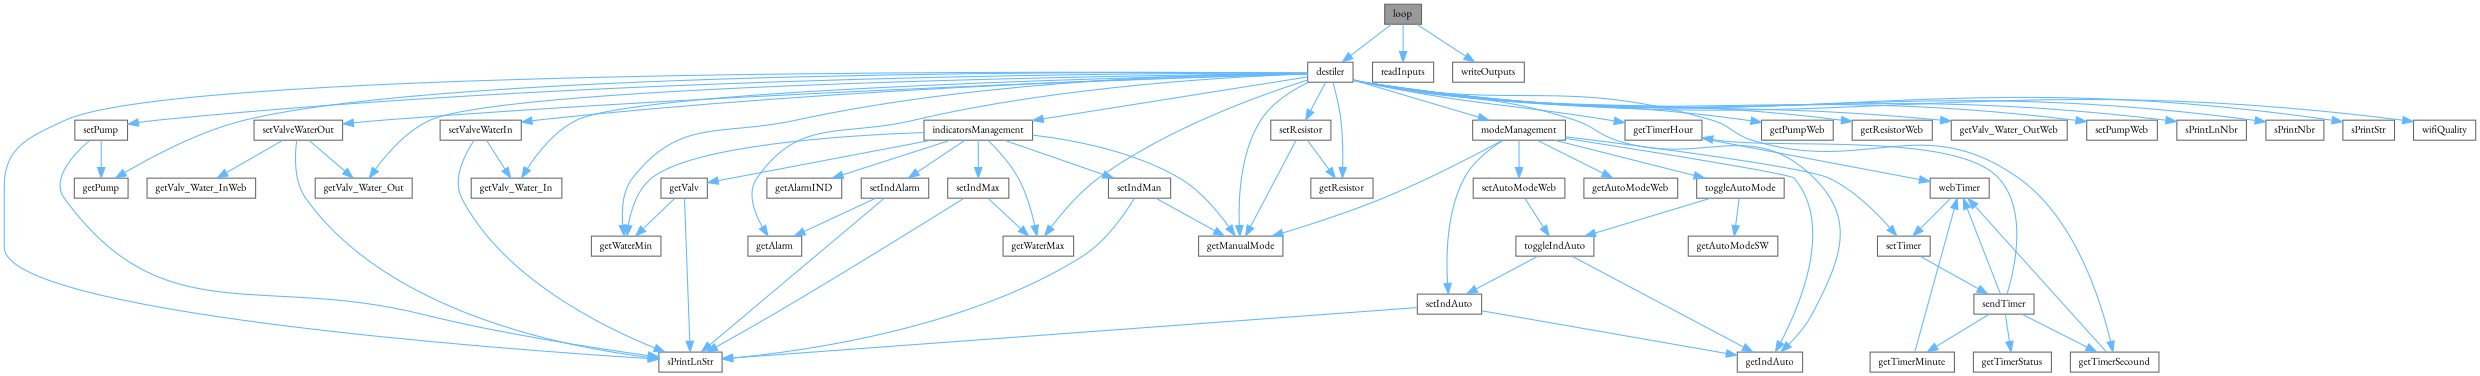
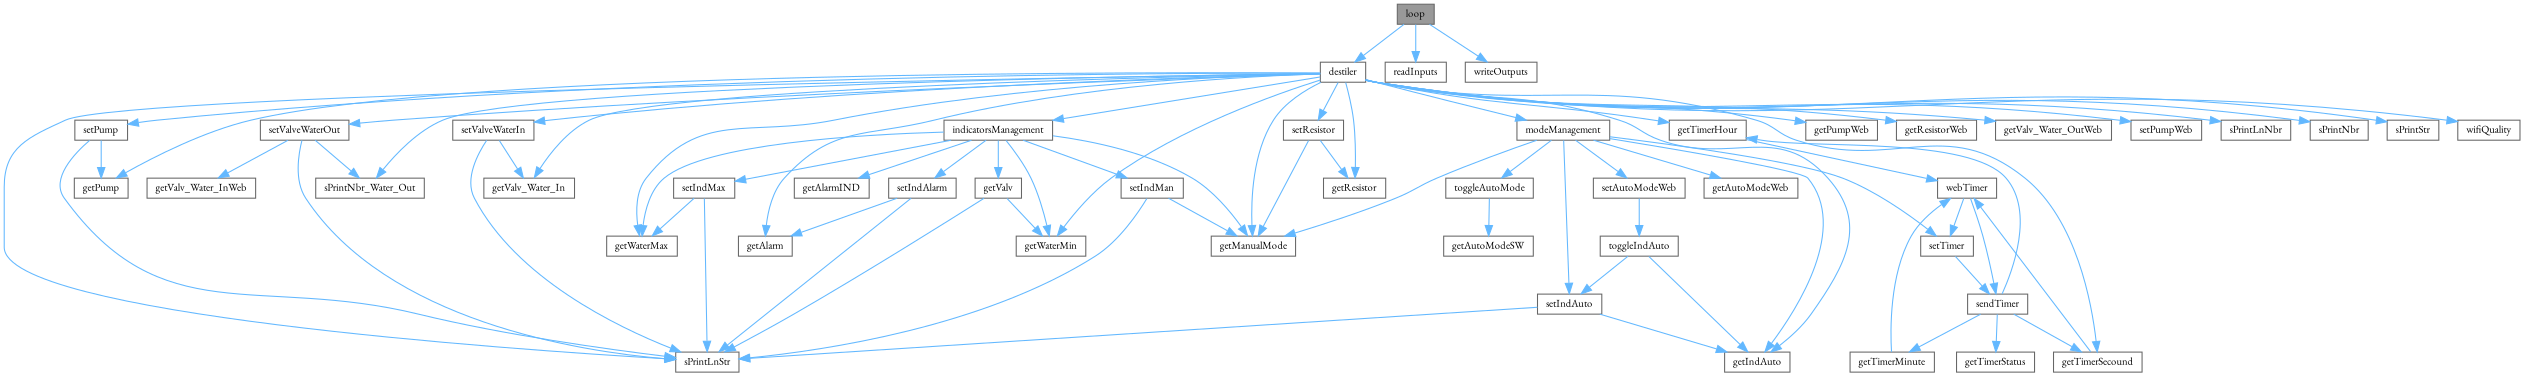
  digraph {
    fontname="EB Garamond"
    rankdir=TB
    node [color=grey40 fillcolor=white fontname="EB Garamond" fontsize=10 shape=box style=filled]
    edge [color=steelblue1 fontname="EB Garamond" fontsize=10 labelfontname=Helvetica labelfontsize=10 style=solid]
    n1 [color=gray40 fillcolor=grey60 fontcolor=black height=0.2 label=loop width=0.4]
    n2 [height=0.2 label=destiler width=0.4]
    n3 [height=0.2 label=readInputs width=0.4]
    n4 [height=0.2 label=writeOutputs width=0.4]
    n5 [height=0.2 label=getAlarm width=0.4]
    n6 [height=0.2 label=getIndAuto width=0.4]
    n7 [height=0.2 label=getManualMode width=0.4]
    n8 [height=0.2 label=getPump width=0.4]
    n9 [height=0.2 label=getPumpWeb width=0.4]
    n10 [height=0.2 label=getResistor width=0.4]
    n11 [height=0.2 label=getResistorWeb width=0.4]
    n12 [height=0.2 label=getTimerHour width=0.4]
    n13 [height=0.2 label=getTimerSecound width=0.4]
    n14 [height=0.2 label=getValv_Water_In width=0.4]
-   n15 [height=0.2 label=getValv_Water_Out width=0.4]
+   n15 [height=0.2 label=sPrintNbr_Water_Out width=0.4]
    n16 [height=0.2 label=getValv_Water_OutWeb width=0.4]
    n17 [height=0.2 label=getWaterMax width=0.4]
    n18 [height=0.2 label=getWaterMin width=0.4]
    n19 [height=0.2 label=indicatorsManagement width=0.4]
    n20 [height=0.2 label=sPrintLnStr width=0.4]
    n21 [height=0.2 label=modeManagement width=0.4]
    n22 [height=0.2 label=setPump width=0.4]
    n23 [height=0.2 label=setPumpWeb width=0.4]
    n24 [height=0.2 label=setResistor width=0.4]
    n25 [height=0.2 label=setValveWaterIn width=0.4]
    n26 [height=0.2 label=setValveWaterOut width=0.4]
    n27 [height=0.2 label=sPrintLnNbr width=0.4]
    n28 [height=0.2 label=sPrintNbr width=0.4]
    n29 [height=0.2 label=sPrintStr width=0.4]
    n30 [height=0.2 label=wifiQuality width=0.4]
    n31 [height=0.2 label=webTimer width=0.4]
    n32 [height=0.2 label=getTimerMinute width=0.4]
    n33 [height=0.2 label=getTimerStatus width=0.4]
    n34 [height=0.2 label=getValv_Water_InWeb width=0.4]
    n35 [height=0.2 label=getAlarmIND width=0.4]
    n36 [height=0.2 label=setIndAlarm width=0.4]
    n37 [height=0.2 label=setIndMan width=0.4]
    n38 [height=0.2 label=setIndMax width=0.4]
    n39 [height=0.2 label=getValv width=0.4]
    n40 [height=0.2 label=setTimer width=0.4]
    n41 [height=0.2 label=getAutoModeWeb width=0.4]
    n42 [height=0.2 label=setAutoModeWeb width=0.4]
    n43 [height=0.2 label=setIndAuto width=0.4]
    n44 [height=0.2 label=toggleAutoMode width=0.4]
    n45 [height=0.2 label=sendTimer width=0.4]
    n46 [height=0.2 label=toggleIndAuto width=0.4]
    n47 [height=0.2 label=getAutoModeSW width=0.4]
    n1 -> n2
    n1 -> n3
    n1 -> n4
    n2 -> n5
    n2 -> n6
    n2 -> n7
    n2 -> n8
    n2 -> n9
    n2 -> n10
    n2 -> n11
    n2 -> n12
    n2 -> n13
    n2 -> n14
    n2 -> n15
    n2 -> n16
    n2 -> n17
    n2 -> n18
    n2 -> n19
    n2 -> n20
    n2 -> n21
    n2 -> n22
    n2 -> n23
    n2 -> n24
    n2 -> n25
    n2 -> n26
    n2 -> n27
    n2 -> n28
    n2 -> n29
    n2 -> n30
    n12 -> n31
    n13 -> n31
    n19 -> n7
    n19 -> n17
    n19 -> n18
    n19 -> n35
    n19 -> n36
    n19 -> n37
    n19 -> n38
    n19 -> n39
    n21 -> n6
    n21 -> n7
    n21 -> n40
    n21 -> n41
    n21 -> n42
    n21 -> n43
    n21 -> n44
    n22 -> n8
    n22 -> n20
    n24 -> n7
    n24 -> n10
    n25 -> n14
    n25 -> n20
    n26 -> n15
    n26 -> n20
    n26 -> n34
    n31 -> n40
-   n45 -> n31
+   n31 -> n45
    n32 -> n31
    n36 -> n5
    n36 -> n20
    n37 -> n7
    n37 -> n20
    n38 -> n17
    n38 -> n20
    n39 -> n18
    n39 -> n20
    n40 -> n45
    n42 -> n46
    n43 -> n6
    n43 -> n20
-   n44 -> n46
    n44 -> n47
    n45 -> n12
    n45 -> n13
    n45 -> n32
    n45 -> n33
    n46 -> n6
    n46 -> n43
  }
